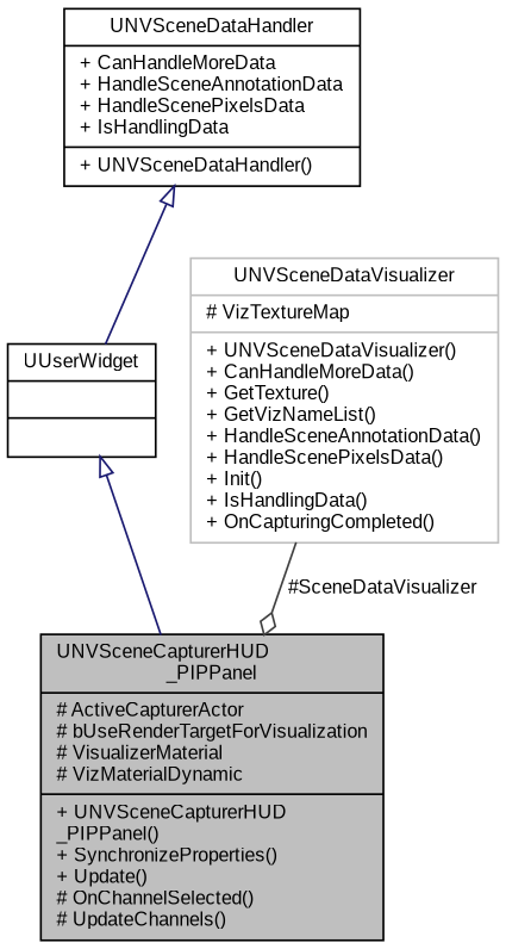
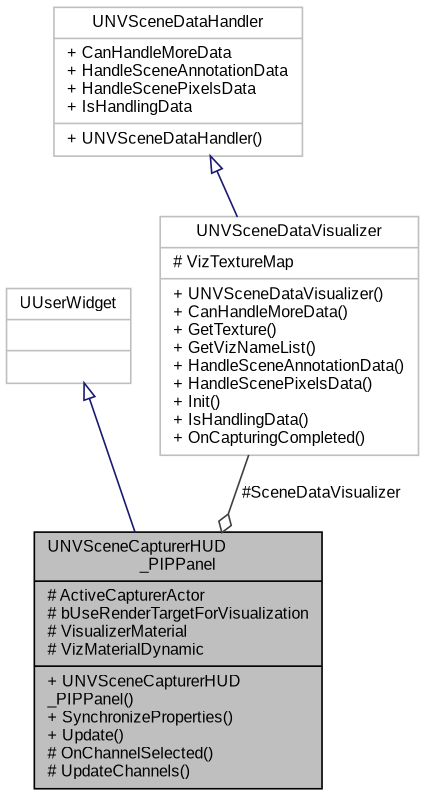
  digraph {
    fontname="Liberation Sans"
    node [color=black fillcolor=white fontname="Liberation Sans" fontsize=10 shape=record style=filled]
    edge [arrowtail=onormal color=midnightblue dir=back fontname="Liberation Sans" fontsize=10 labelfontname=Helvetica labelfontsize=10 style=solid]
    n1 [fillcolor=grey75 fontcolor=black height=0.2 label="{UNVSceneCapturerHUD\l_PIPPanel\n|# ActiveCapturerActor\l# bUseRenderTargetForVisualization\l# VisualizerMaterial\l# VizMaterialDynamic\l|+ UNVSceneCapturerHUD\l_PIPPanel()\l+ SynchronizeProperties()\l+ Update()\l# OnChannelSelected()\l# UpdateChannels()\l}" width=0.4]
-   n2 [height=0.2 label="{UUserWidget\n||}" width=0.4]
+   n2 [color=grey75 height=0.2 label="{UUserWidget\n||}" width=0.4]
    n3 [color=grey75 height=0.2 label="{UNVSceneDataVisualizer\n|# VizTextureMap\l|+ UNVSceneDataVisualizer()\l+ CanHandleMoreData()\l+ GetTexture()\l+ GetVizNameList()\l+ HandleSceneAnnotationData()\l+ HandleScenePixelsData()\l+ Init()\l+ IsHandlingData()\l+ OnCapturingCompleted()\l}" width=0.4]
-   n4 [height=0.2 label="{UNVSceneDataHandler\n|+ CanHandleMoreData\l+ HandleSceneAnnotationData\l+ HandleScenePixelsData\l+ IsHandlingData\l|+ UNVSceneDataHandler()\l}" width=0.4]
+   n4 [color=grey75 height=0.2 label="{UNVSceneDataHandler\n|+ CanHandleMoreData\l+ HandleSceneAnnotationData\l+ HandleScenePixelsData\l+ IsHandlingData\l|+ UNVSceneDataHandler()\l}" width=0.4]
    n2 -> n1
    n3 -> n1 [arrowhead=odiamond color=grey25 label=" #SceneDataVisualizer" arrowtail="" dir=""]
-   n4 -> n2
+   n4 -> n3
  }
